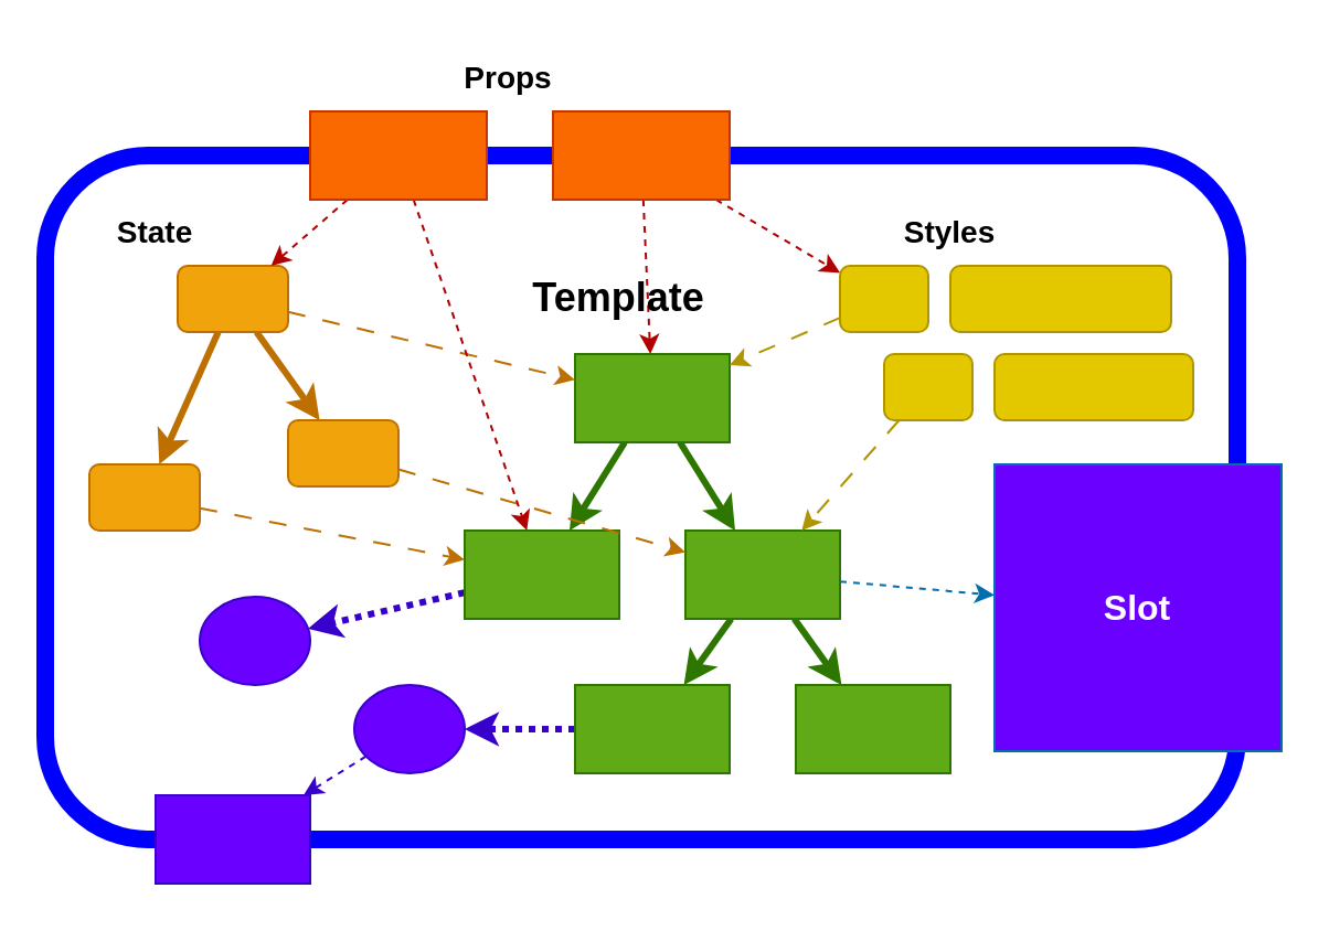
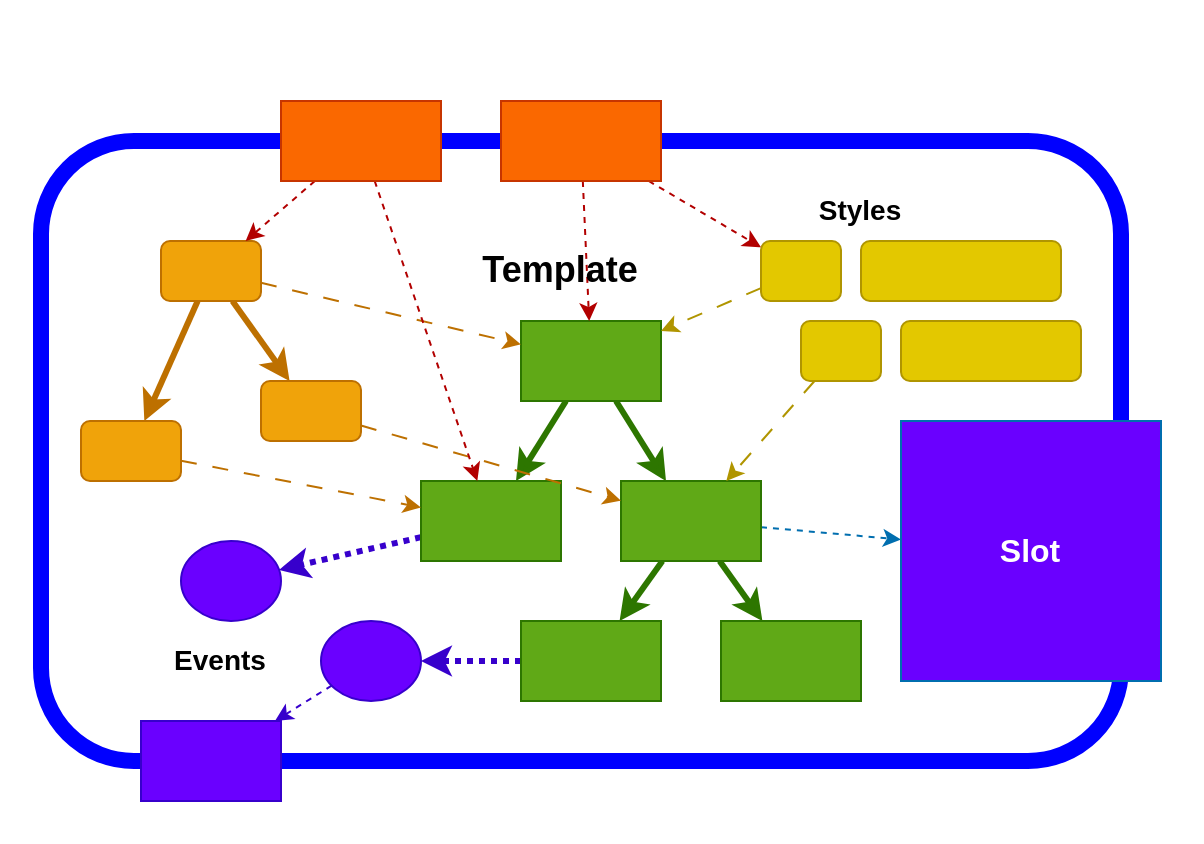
  <mxCell id="0" />
  <mxCell id="1" parent="0" />
  <mxCell id="2" value="" style="rounded=1;whiteSpace=wrap;html=1;strokeColor=#0000FF;strokeWidth=8;" vertex="1" parent="1"><mxGeometry x="20" y="70" width="540" height="310" as="geometry" /></mxCell>
  <mxCell id="3" style="edgeStyle=none;html=1;fillColor=#60a917;strokeColor=#2D7600;strokeWidth=3;" edge="1" parent="1" source="5" target="7"><mxGeometry relative="1" as="geometry" /></mxCell>
  <mxCell id="4" style="edgeStyle=none;html=1;fillColor=#60a917;strokeColor=#2D7600;strokeWidth=3;" edge="1" parent="1" source="5" target="11"><mxGeometry relative="1" as="geometry" /></mxCell>
  <mxCell id="5" value="" style="rounded=0;whiteSpace=wrap;html=1;fillColor=#60a917;fontColor=#ffffff;strokeColor=#2D7600;" vertex="1" parent="1"><mxGeometry x="260" y="160" width="70" height="40" as="geometry" /></mxCell>
  <mxCell id="6" style="edgeStyle=none;html=1;fillColor=#6a00ff;strokeColor=#3700CC;strokeWidth=3;dashed=1;dashPattern=1 1;" edge="1" parent="1" source="7" target="31"><mxGeometry relative="1" as="geometry" /></mxCell>
  <mxCell id="7" value="" style="rounded=0;whiteSpace=wrap;html=1;fillColor=#60a917;fontColor=#ffffff;strokeColor=#2D7600;" vertex="1" parent="1"><mxGeometry x="210" y="240" width="70" height="40" as="geometry" /></mxCell>
  <mxCell id="8" style="edgeStyle=none;html=1;fillColor=#60a917;strokeColor=#2D7600;strokeWidth=3;" edge="1" parent="1" source="11" target="13"><mxGeometry relative="1" as="geometry" /></mxCell>
  <mxCell id="9" style="edgeStyle=none;html=1;fillColor=#60a917;strokeColor=#2D7600;strokeWidth=3;" edge="1" parent="1" source="11" target="14"><mxGeometry relative="1" as="geometry" /></mxCell>
  <mxCell id="10" style="edgeStyle=none;html=1;dashed=1;fillColor=#1ba1e2;strokeColor=#006EAF;" edge="1" parent="1" source="11" target="43"><mxGeometry relative="1" as="geometry" /></mxCell>
  <mxCell id="11" value="" style="rounded=0;whiteSpace=wrap;html=1;fillColor=#60a917;fontColor=#ffffff;strokeColor=#2D7600;" vertex="1" parent="1"><mxGeometry x="310" y="240" width="70" height="40" as="geometry" /></mxCell>
  <mxCell id="12" style="edgeStyle=none;html=1;dashed=1;dashPattern=1 1;fillColor=#6a00ff;strokeColor=#3700CC;strokeWidth=3;" edge="1" parent="1" source="13" target="30"><mxGeometry relative="1" as="geometry" /></mxCell>
  <mxCell id="13" value="" style="rounded=0;whiteSpace=wrap;html=1;fillColor=#60a917;fontColor=#ffffff;strokeColor=#2D7600;" vertex="1" parent="1"><mxGeometry x="260" y="310" width="70" height="40" as="geometry" /></mxCell>
  <mxCell id="14" value="" style="rounded=0;whiteSpace=wrap;html=1;fillColor=#60a917;fontColor=#ffffff;strokeColor=#2D7600;" vertex="1" parent="1"><mxGeometry x="360" y="310" width="70" height="40" as="geometry" /></mxCell>
  <mxCell id="15" style="edgeStyle=none;html=1;fillColor=#f0a30a;strokeColor=#BD7000;strokeWidth=3;" edge="1" parent="1" source="18" target="22"><mxGeometry relative="1" as="geometry" /></mxCell>
  <mxCell id="16" style="edgeStyle=none;html=1;fillColor=#f0a30a;strokeColor=#BD7000;strokeWidth=3;" edge="1" parent="1" source="18" target="20"><mxGeometry relative="1" as="geometry" /></mxCell>
  <mxCell id="17" style="edgeStyle=none;html=1;dashed=1;dashPattern=8 8;fillColor=#f0a30a;strokeColor=#BD7000;" edge="1" parent="1" source="18" target="5"><mxGeometry relative="1" as="geometry" /></mxCell>
  <mxCell id="18" value="" style="rounded=1;whiteSpace=wrap;html=1;fillColor=#f0a30a;strokeColor=#BD7000;fontColor=#000000;" vertex="1" parent="1"><mxGeometry x="80" y="120" width="50" height="30" as="geometry" /></mxCell>
  <mxCell id="19" style="edgeStyle=none;html=1;dashed=1;dashPattern=8 8;fillColor=#f0a30a;strokeColor=#BD7000;" edge="1" parent="1" source="20" target="11"><mxGeometry relative="1" as="geometry" /></mxCell>
  <mxCell id="20" value="" style="rounded=1;whiteSpace=wrap;html=1;fillColor=#f0a30a;strokeColor=#BD7000;fontColor=#000000;" vertex="1" parent="1"><mxGeometry x="130" y="190" width="50" height="30" as="geometry" /></mxCell>
  <mxCell id="21" style="edgeStyle=none;html=1;dashed=1;dashPattern=8 8;fillColor=#f0a30a;strokeColor=#BD7000;" edge="1" parent="1" source="22" target="7"><mxGeometry relative="1" as="geometry" /></mxCell>
  <mxCell id="22" value="" style="rounded=1;whiteSpace=wrap;html=1;fillColor=#f0a30a;strokeColor=#BD7000;fontColor=#000000;" vertex="1" parent="1"><mxGeometry x="40" y="210" width="50" height="30" as="geometry" /></mxCell>
  <mxCell id="23" value="" style="rounded=1;whiteSpace=wrap;html=1;fillColor=#e3c800;strokeColor=#B09500;fontColor=#000000;" vertex="1" parent="1"><mxGeometry x="430" y="120" width="100" height="30" as="geometry" /></mxCell>
  <mxCell id="24" value="" style="rounded=1;whiteSpace=wrap;html=1;fillColor=#e3c800;strokeColor=#B09500;fontColor=#000000;" vertex="1" parent="1"><mxGeometry x="450" y="160" width="90" height="30" as="geometry" /></mxCell>
  <mxCell id="25" style="edgeStyle=none;html=1;dashed=1;dashPattern=8 8;fillColor=#e3c800;strokeColor=#B09500;" edge="1" parent="1" source="26" target="5"><mxGeometry relative="1" as="geometry" /></mxCell>
  <mxCell id="26" value="" style="rounded=1;whiteSpace=wrap;html=1;fillColor=#e3c800;strokeColor=#B09500;fontColor=#000000;" vertex="1" parent="1"><mxGeometry x="380" y="120" width="40" height="30" as="geometry" /></mxCell>
  <mxCell id="27" style="edgeStyle=none;html=1;dashed=1;dashPattern=8 8;fillColor=#e3c800;strokeColor=#B09500;" edge="1" parent="1" source="28" target="11"><mxGeometry relative="1" as="geometry" /></mxCell>
  <mxCell id="28" value="" style="rounded=1;whiteSpace=wrap;html=1;fillColor=#e3c800;strokeColor=#B09500;fontColor=#000000;" vertex="1" parent="1"><mxGeometry x="400" y="160" width="40" height="30" as="geometry" /></mxCell>
  <mxCell id="29" style="edgeStyle=none;html=1;dashed=1;fillColor=#6a00ff;strokeColor=#3700CC;" edge="1" parent="1" source="30" target="38"><mxGeometry relative="1" as="geometry" /></mxCell>
  <mxCell id="30" value="" style="ellipse;whiteSpace=wrap;html=1;fillColor=#6a00ff;fontColor=#ffffff;strokeColor=#3700CC;" vertex="1" parent="1"><mxGeometry x="160" y="310" width="50" height="40" as="geometry" /></mxCell>
  <mxCell id="31" value="" style="ellipse;whiteSpace=wrap;html=1;fillColor=#6a00ff;fontColor=#ffffff;strokeColor=#3700CC;" vertex="1" parent="1"><mxGeometry x="90" y="270" width="50" height="40" as="geometry" /></mxCell>
  <mxCell id="32" style="edgeStyle=none;html=1;dashed=1;fillColor=#e51400;strokeColor=#B20000;" edge="1" parent="1" source="34" target="18"><mxGeometry relative="1" as="geometry" /></mxCell>
  <mxCell id="33" style="edgeStyle=none;html=1;dashed=1;fillColor=#e51400;strokeColor=#B20000;" edge="1" parent="1" source="34" target="7"><mxGeometry relative="1" as="geometry" /></mxCell>
  <mxCell id="34" value="" style="rounded=0;whiteSpace=wrap;html=1;fillColor=#fa6800;fontColor=#000000;strokeColor=#C73500;" vertex="1" parent="1"><mxGeometry x="140" y="50" width="80" height="40" as="geometry" /></mxCell>
  <mxCell id="35" style="edgeStyle=none;html=1;dashed=1;fillColor=#e51400;strokeColor=#B20000;" edge="1" parent="1" source="37" target="26"><mxGeometry relative="1" as="geometry" /></mxCell>
  <mxCell id="36" style="edgeStyle=none;html=1;dashed=1;fillColor=#e51400;strokeColor=#B20000;" edge="1" parent="1" source="37" target="5"><mxGeometry relative="1" as="geometry" /></mxCell>
  <mxCell id="37" value="" style="rounded=0;whiteSpace=wrap;html=1;fillColor=#fa6800;fontColor=#000000;strokeColor=#C73500;" vertex="1" parent="1"><mxGeometry x="250" y="50" width="80" height="40" as="geometry" /></mxCell>
  <mxCell id="38" value="" style="rounded=0;whiteSpace=wrap;html=1;fillColor=#6a00ff;fontColor=#ffffff;strokeColor=#3700CC;" vertex="1" parent="1"><mxGeometry x="70" y="360" width="70" height="40" as="geometry" /></mxCell>
- <mxCell id="39" value="Props" style="text;html=1;strokeColor=none;fillColor=none;align=center;verticalAlign=middle;whiteSpace=wrap;rounded=0;fontSize=14;fontStyle=1" vertex="1" parent="1"><mxGeometry x="200" y="20" width="60" height="30" as="geometry" /></mxCell>
- <mxCell id="40" value="State" style="text;html=1;strokeColor=none;fillColor=none;align=center;verticalAlign=middle;whiteSpace=wrap;rounded=0;fontStyle=1;fontSize=14;" vertex="1" parent="1"><mxGeometry x="40" y="90" width="60" height="30" as="geometry" /></mxCell>
+ <mxCell id="41" value="Events" style="text;html=1;strokeColor=none;fillColor=none;align=center;verticalAlign=middle;whiteSpace=wrap;rounded=0;fontSize=14;fontStyle=1" vertex="1" parent="1"><mxGeometry x="80" y="315" width="60" height="30" as="geometry" /></mxCell>
  <mxCell id="42" value="Styles" style="text;html=1;strokeColor=none;fillColor=none;align=center;verticalAlign=middle;whiteSpace=wrap;rounded=0;fontStyle=1;fontSize=14;" vertex="1" parent="1"><mxGeometry x="400" y="90" width="60" height="30" as="geometry" /></mxCell>
  <mxCell id="43" value="Slot" style="rounded=0;whiteSpace=wrap;html=1;fillColor=#6a00ff;fontColor=#ffffff;strokeColor=#006EAF;fontSize=16;fontStyle=1;" vertex="1" parent="1"><mxGeometry x="450" y="210" width="130" height="130" as="geometry" /></mxCell>
  <mxCell id="44" value="Template" style="text;html=1;strokeColor=none;fillColor=none;align=center;verticalAlign=middle;whiteSpace=wrap;rounded=0;strokeWidth=8;fontSize=18;fontStyle=1" vertex="1" parent="1"><mxGeometry x="225" y="120" width="110" height="30" as="geometry" /></mxCell>
